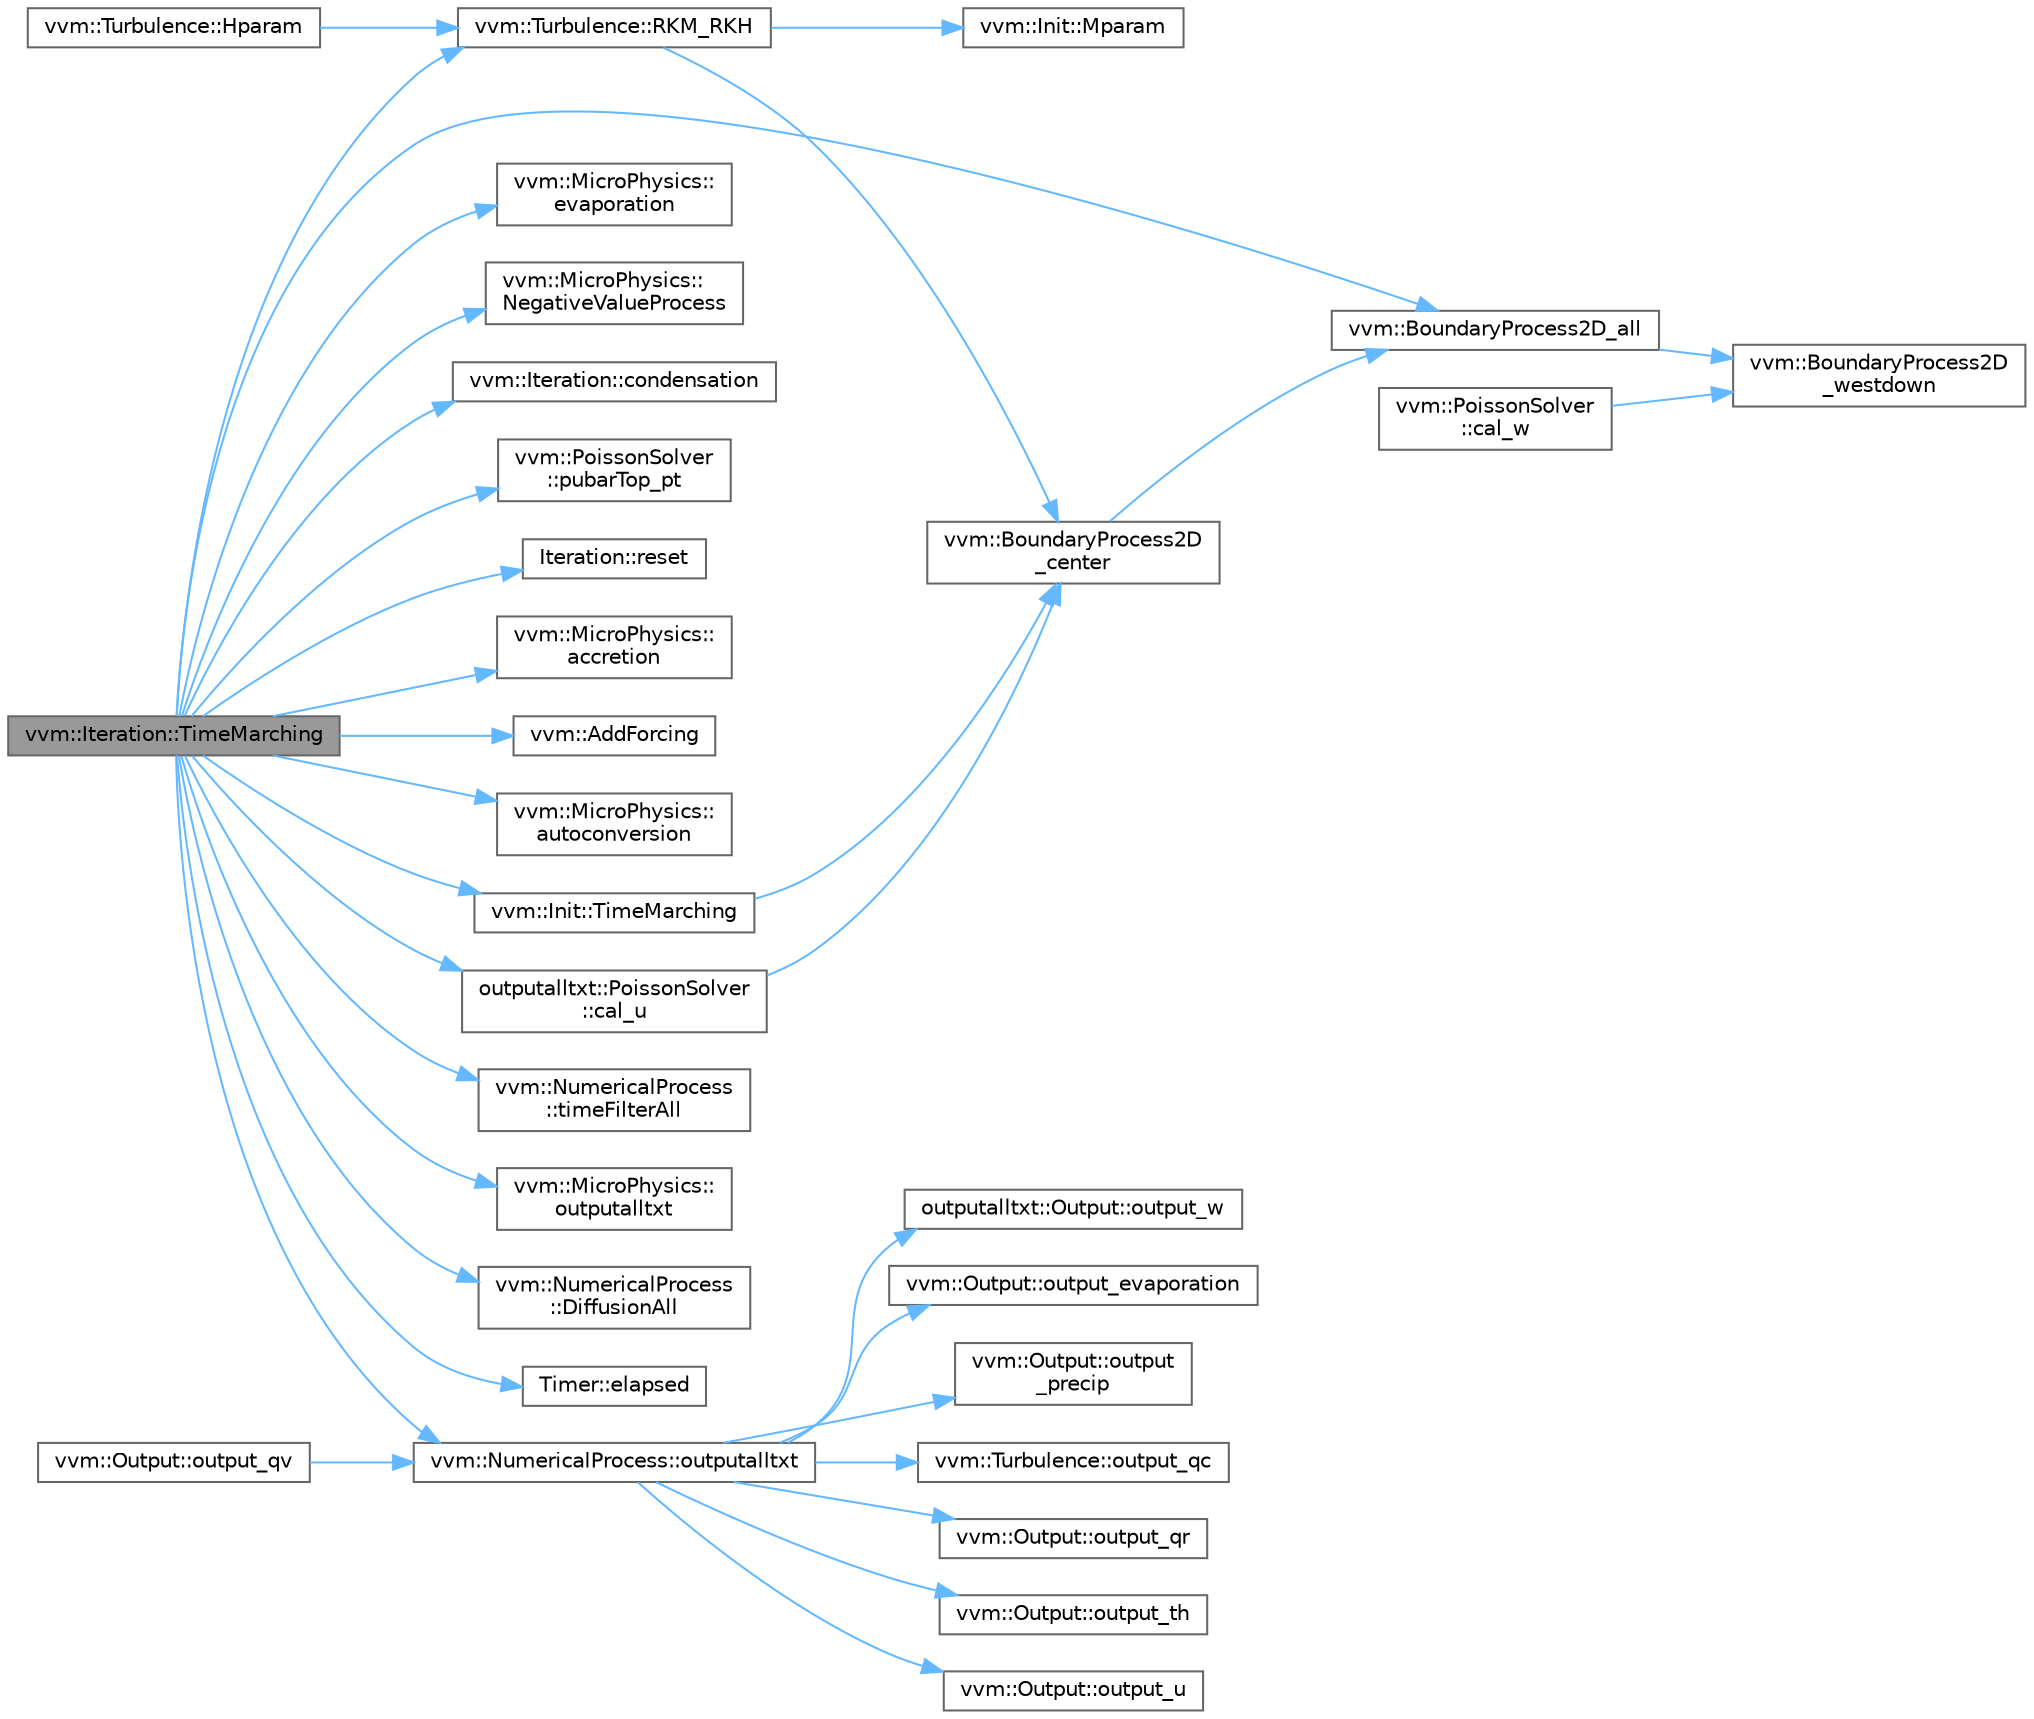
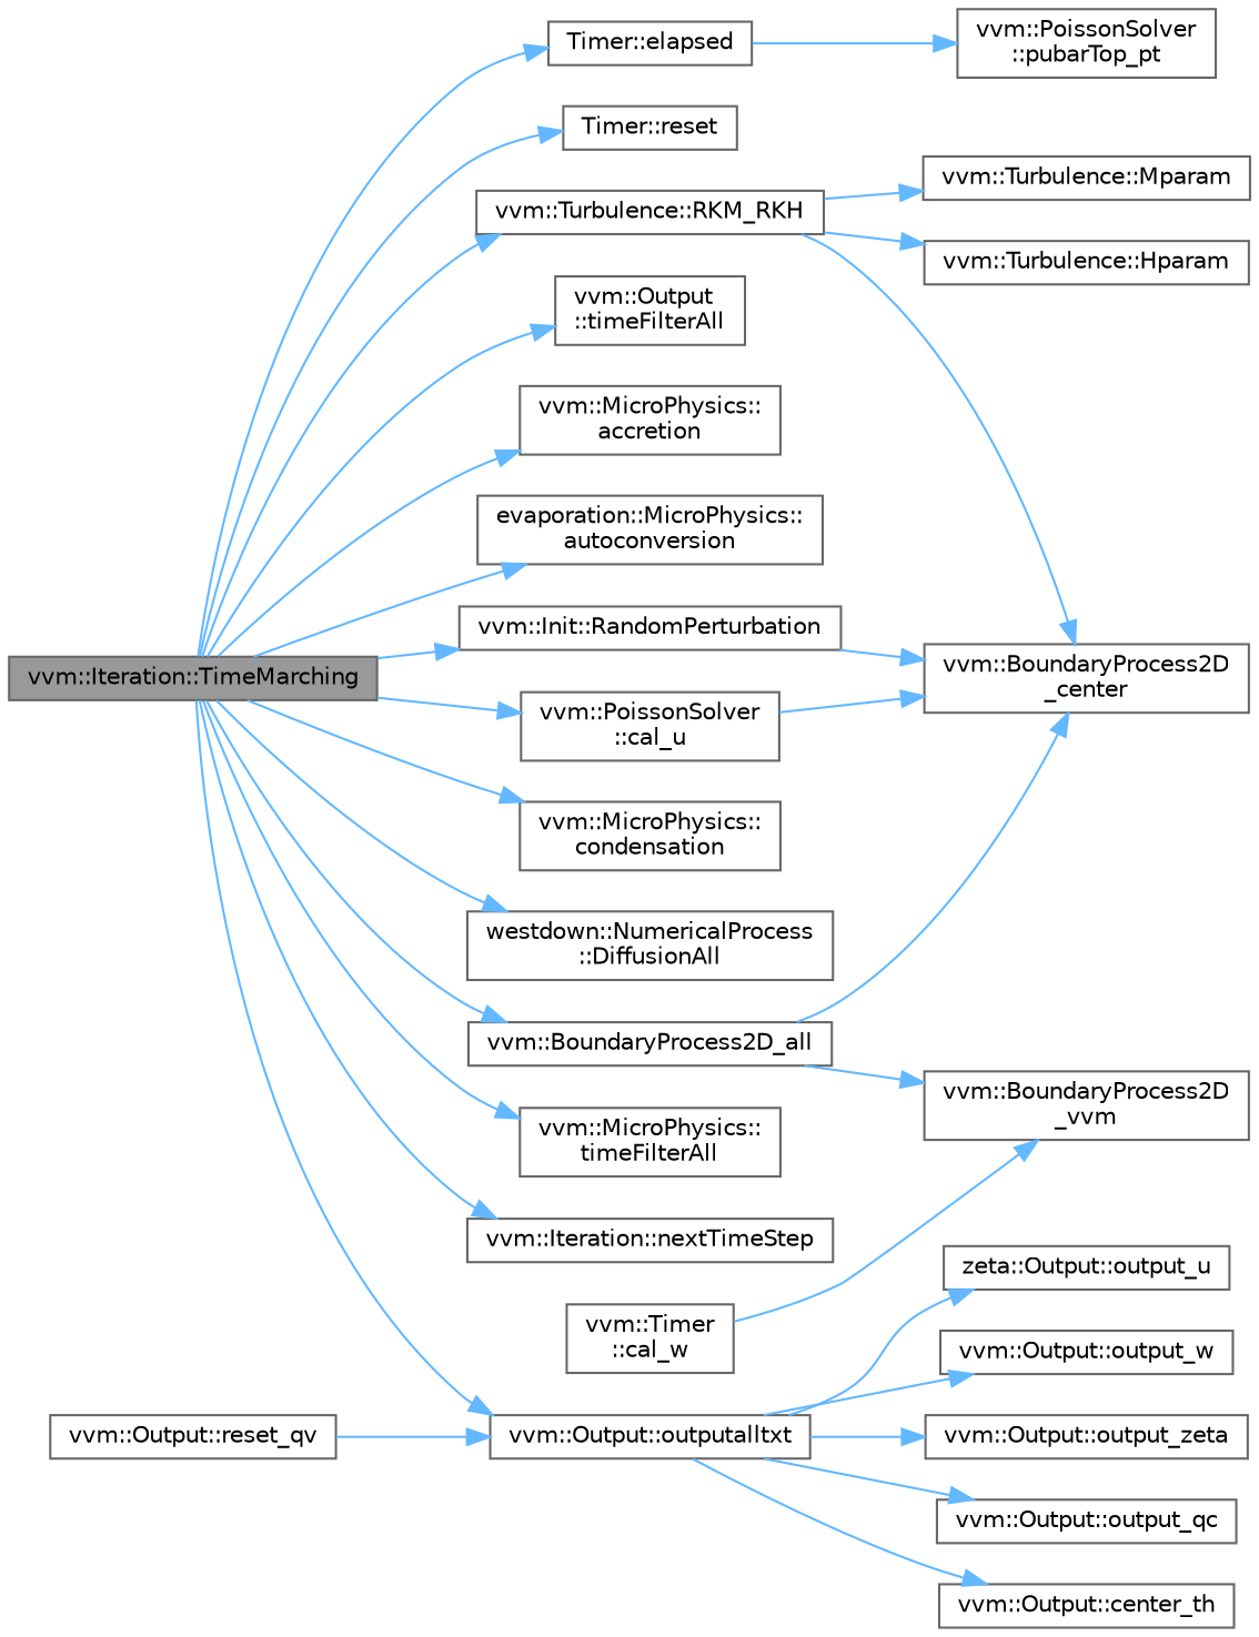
  digraph {
    rankdir=LR
    node [color=grey40 fillcolor=white fontname=Helvetica fontsize=10 shape=box style=filled]
    edge [color=steelblue1 fontname=Helvetica fontsize=10 labelfontname=Helvetica labelfontsize=10 style=solid]
    n1 [color=gray40 fillcolor=grey60 fontcolor=black height=0.2 label="vvm::Iteration::TimeMarching" width=0.4]
    n2 [height=0.2 label="vvm::MicroPhysics::\laccretion" width=0.4]
-   n3 [height=0.2 label="vvm::AddForcing" width=0.4]
-   n4 [height=0.2 label="vvm::MicroPhysics::\lautoconversion" width=0.4]
+   n4 [height=0.2 label="evaporation::MicroPhysics::\lautoconversion" width=0.4]
    n5 [height=0.2 label="vvm::BoundaryProcess2D_all" width=0.4]
-   n6 [height=0.2 label="outputalltxt::PoissonSolver\l::cal_u" width=0.4]
-   n7 [height=0.2 label="vvm::MicroPhysics::\loutputalltxt" width=0.4]
-   n8 [height=0.2 label="vvm::NumericalProcess\l::DiffusionAll" width=0.4]
+   n6 [height=0.2 label="vvm::PoissonSolver\l::cal_u" width=0.4]
+   n7 [height=0.2 label="vvm::MicroPhysics::\lcondensation" width=0.4]
+   n8 [height=0.2 label="westdown::NumericalProcess\l::DiffusionAll" width=0.4]
    n9 [height=0.2 label="Timer::elapsed" width=0.4]
-   n10 [height=0.2 label="vvm::MicroPhysics::\levaporation" width=0.4]
-   n11 [height=0.2 label="vvm::MicroPhysics::\lNegativeValueProcess" width=0.4]
-   n12 [height=0.2 label="vvm::Iteration::condensation" width=0.4]
-   n13 [height=0.2 label="vvm::NumericalProcess::outputalltxt" width=0.4]
+   n10 [height=0.2 label="vvm::MicroPhysics::\ltimeFilterAll" width=0.4]
+   n12 [height=0.2 label="vvm::Iteration::nextTimeStep" width=0.4]
+   n13 [height=0.2 label="vvm::Output::outputalltxt" width=0.4]
    n14 [height=0.2 label="vvm::PoissonSolver\l::pubarTop_pt" width=0.4]
-   n15 [height=0.2 label="vvm::Init::TimeMarching" width=0.4]
-   n16 [height=0.2 label="Iteration::reset" width=0.4]
+   n15 [height=0.2 label="vvm::Init::RandomPerturbation" width=0.4]
+   n16 [height=0.2 label="Timer::reset" width=0.4]
    n17 [height=0.2 label="vvm::Turbulence::RKM_RKH" width=0.4]
-   n18 [height=0.2 label="vvm::NumericalProcess\l::timeFilterAll" width=0.4]
+   n18 [height=0.2 label="vvm::Output\l::timeFilterAll" width=0.4]
    n19 [height=0.2 label="vvm::BoundaryProcess2D\l_center" width=0.4]
-   n20 [height=0.2 label="vvm::BoundaryProcess2D\l_westdown" width=0.4]
-   n21 [height=0.2 label="vvm::PoissonSolver\l::cal_w" width=0.4]
-   n22 [height=0.2 label="vvm::Output::output\l_precip" width=0.4]
-   n23 [height=0.2 label="vvm::Turbulence::output_qc" width=0.4]
-   n24 [height=0.2 label="vvm::Output::output_qr" width=0.4]
-   n25 [height=0.2 label="vvm::Output::output_th" width=0.4]
-   n26 [height=0.2 label="vvm::Output::output_u" width=0.4]
-   n27 [height=0.2 label="outputalltxt::Output::output_w" width=0.4]
-   n28 [height=0.2 label="vvm::Output::output_evaporation" width=0.4]
+   n20 [height=0.2 label="vvm::BoundaryProcess2D\l_vvm" width=0.4]
+   n21 [height=0.2 label="vvm::Timer\l::cal_w" width=0.4]
+   n23 [height=0.2 label="vvm::Output::output_qc" width=0.4]
+   n25 [height=0.2 label="vvm::Output::center_th" width=0.4]
+   n26 [height=0.2 label="zeta::Output::output_u" width=0.4]
+   n27 [height=0.2 label="vvm::Output::output_w" width=0.4]
+   n28 [height=0.2 label="vvm::Output::output_zeta" width=0.4]
    n29 [height=0.2 label="vvm::Turbulence::Hparam" width=0.4]
-   n30 [height=0.2 label="vvm::Init::Mparam" width=0.4]
-   n31 [height=0.2 label="vvm::Output::output_qv" width=0.4]
+   n30 [height=0.2 label="vvm::Turbulence::Mparam" width=0.4]
+   n31 [height=0.2 label="vvm::Output::reset_qv" width=0.4]
    n1 -> n2
-   n1 -> n3
    n1 -> n4
    n1 -> n5
    n1 -> n6
    n1 -> n7
    n1 -> n8
    n1 -> n9
    n1 -> n10
-   n1 -> n11
    n1 -> n12
    n1 -> n13
-   n1 -> n14
+   n9 -> n14
    n1 -> n15
    n1 -> n16
    n1 -> n17
    n1 -> n18
-   n19 -> n5
+   n5 -> n19
    n5 -> n20
    n6 -> n19
-   n13 -> n22
    n13 -> n23
-   n13 -> n24
    n13 -> n25
    n13 -> n26
    n13 -> n27
    n13 -> n28
    n15 -> n19
    n17 -> n19
-   n29 -> n17
+   n17 -> n29
    n17 -> n30
    n21 -> n20
    n31 -> n13
  }
